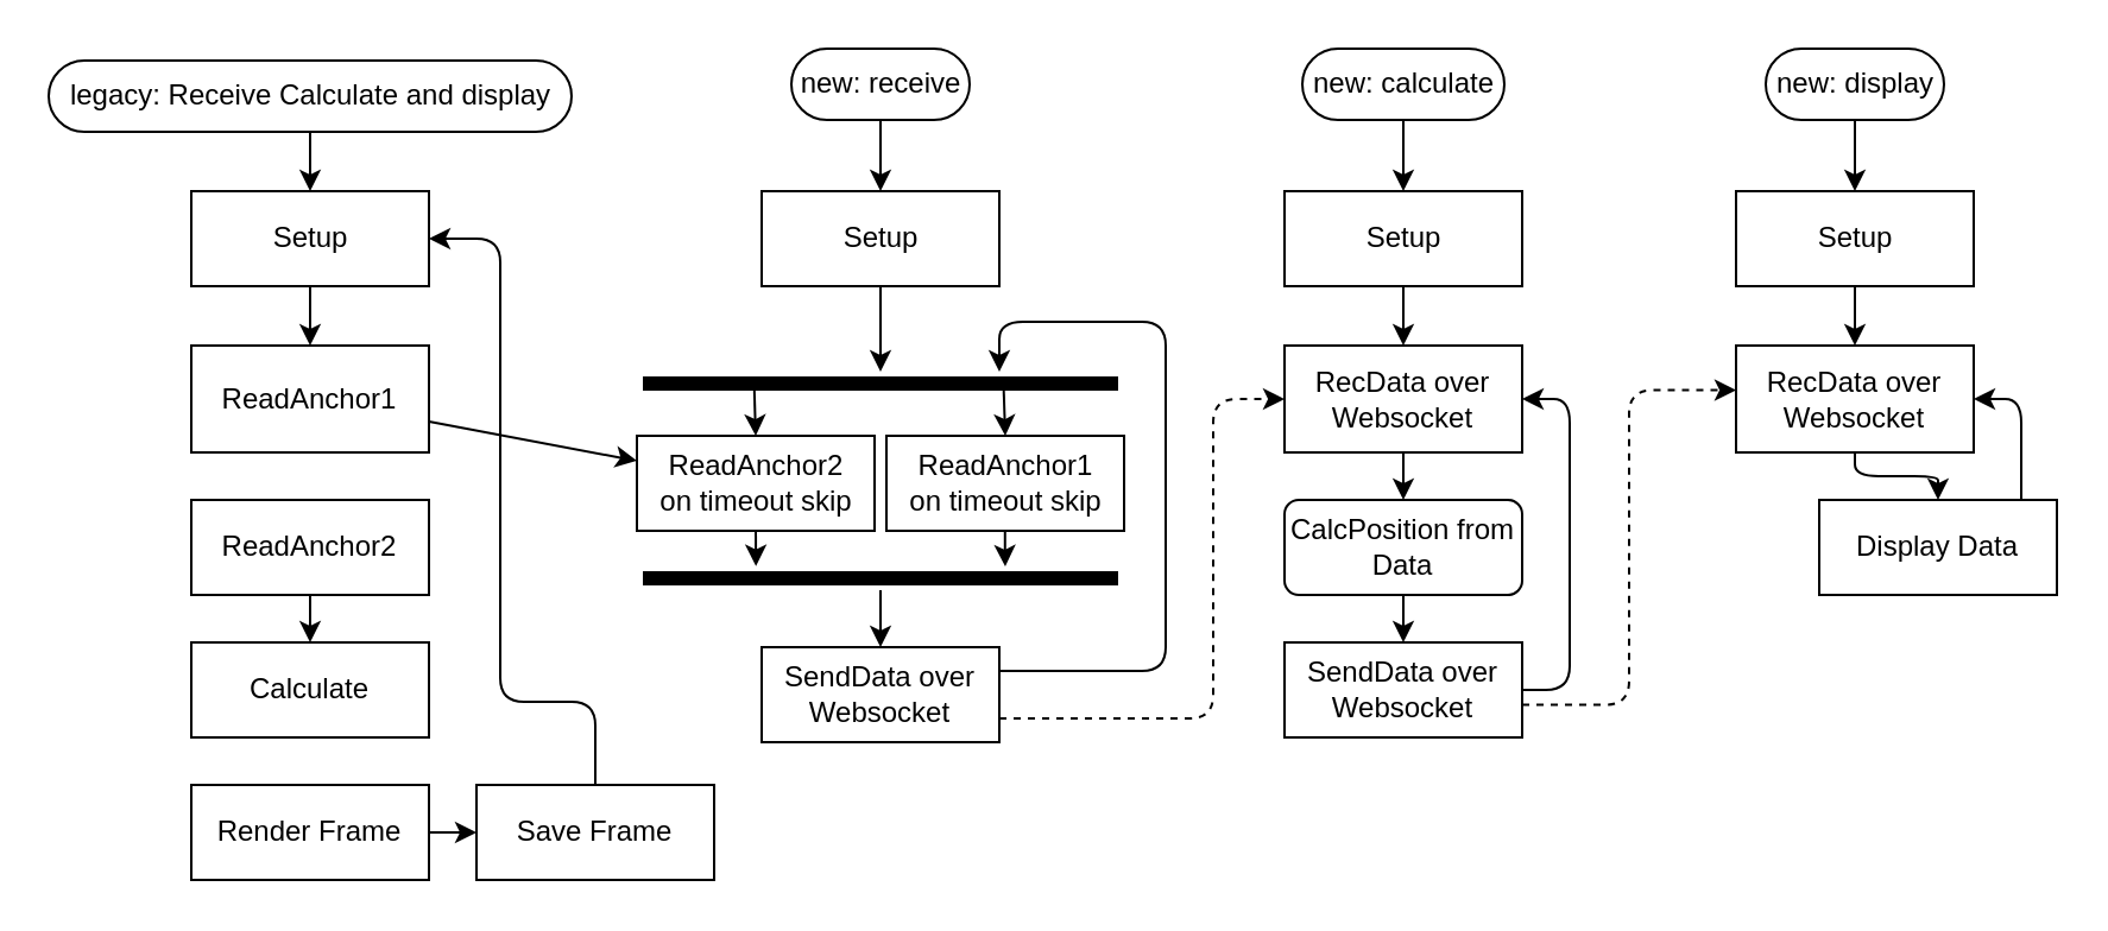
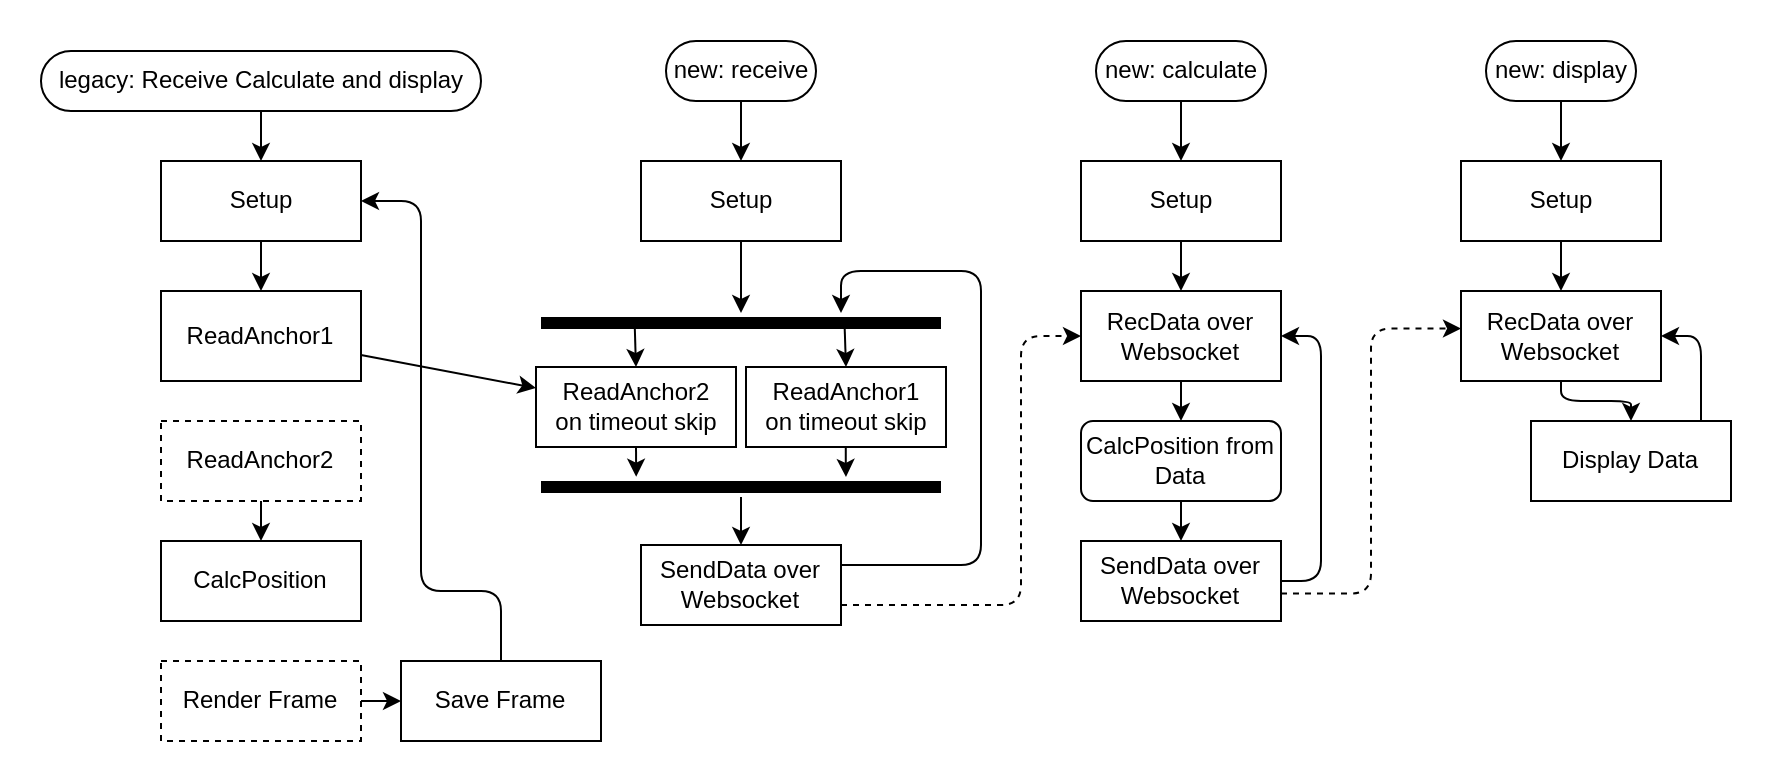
  <mxCell id="0" />
  <mxCell id="1" parent="0" />
  <mxCell id="2" value="" style="endArrow=classic;html=1;entryX=0.5;entryY=0;entryDx=0;entryDy=0;exitX=0.759;exitY=0.632;exitDx=0;exitDy=0;exitPerimeter=0;" edge="1" parent="1" source="44" target="19"><mxGeometry width="50" height="50" relative="1" as="geometry"><mxPoint x="326.8" y="170.45" as="sourcePoint" /><mxPoint x="327.5" y="206" as="targetPoint" /></mxGeometry></mxCell>
  <mxCell id="3" value="" style="endArrow=classic;html=1;entryX=0.5;entryY=0;entryDx=0;entryDy=0;exitX=0.234;exitY=0.445;exitDx=0;exitDy=0;exitPerimeter=0;" edge="1" parent="1" source="44" target="21"><mxGeometry width="50" height="50" relative="1" as="geometry"><mxPoint x="310" y="176" as="sourcePoint" /><mxPoint x="370" y="146" as="targetPoint" /></mxGeometry></mxCell>
  <mxCell id="4" style="edgeStyle=none;html=1;" edge="1" parent="1" source="5" target="7"><mxGeometry relative="1" as="geometry" /></mxCell>
  <mxCell id="5" value="legacy: Receive Calculate and display" style="html=1;dashed=0;whitespace=wrap;shape=mxgraph.dfd.start" vertex="1" parent="1"><mxGeometry x="20" y="25" width="220" height="30" as="geometry" /></mxCell>
  <mxCell id="6" value="" style="edgeStyle=none;html=1;" edge="1" parent="1" source="7" target="9"><mxGeometry relative="1" as="geometry" /></mxCell>
  <mxCell id="7" value="Setup" style="html=1;dashed=0;whitespace=wrap;" vertex="1" parent="1"><mxGeometry x="80" y="80" width="100" height="40" as="geometry" /></mxCell>
  <mxCell id="8" value="" style="edgeStyle=none;html=1;" edge="1" parent="1" source="9" target="21"><mxGeometry relative="1" as="geometry" /></mxCell>
  <mxCell id="9" value="ReadAnchor1" style="whiteSpace=wrap;html=1;dashed=0;" vertex="1" parent="1"><mxGeometry x="80" y="145" width="100" height="45" as="geometry" /></mxCell>
  <mxCell id="10" value="" style="edgeStyle=none;html=1;" edge="1" parent="1" source="11" target="12"><mxGeometry relative="1" as="geometry" /></mxCell>
- <mxCell id="11" value="ReadAnchor2" style="whiteSpace=wrap;html=1;dashed=0;" vertex="1" parent="1"><mxGeometry x="80" y="210" width="100" height="40" as="geometry" /></mxCell>
- <mxCell id="12" value="Calculate" style="whiteSpace=wrap;html=1;dashed=0;" vertex="1" parent="1"><mxGeometry x="80" y="270" width="100" height="40" as="geometry" /></mxCell>
+ <mxCell id="11" value="ReadAnchor2" style="whiteSpace=wrap;html=1;dashed=1;" vertex="1" parent="1"><mxGeometry x="80" y="210" width="100" height="40" as="geometry" /></mxCell>
+ <mxCell id="12" value="CalcPosition" style="whiteSpace=wrap;html=1;dashed=0;" vertex="1" parent="1"><mxGeometry x="80" y="270" width="100" height="40" as="geometry" /></mxCell>
  <mxCell id="13" style="edgeStyle=orthogonalEdgeStyle;html=1;exitX=1;exitY=0.5;exitDx=0;exitDy=0;entryX=0;entryY=0.5;entryDx=0;entryDy=0;" edge="1" parent="1" source="14" target="49"><mxGeometry relative="1" as="geometry" /></mxCell>
- <mxCell id="14" value="Render Frame" style="whiteSpace=wrap;html=1;dashed=0;" vertex="1" parent="1"><mxGeometry x="80" y="330" width="100" height="40" as="geometry" /></mxCell>
+ <mxCell id="14" value="Render Frame" style="whiteSpace=wrap;html=1;dashed=1;" vertex="1" parent="1"><mxGeometry x="80" y="330" width="100" height="40" as="geometry" /></mxCell>
  <mxCell id="15" style="edgeStyle=orthogonalEdgeStyle;html=1;entryX=0.5;entryY=0;entryDx=0;entryDy=0;" edge="1" parent="1" source="16" target="18"><mxGeometry relative="1" as="geometry" /></mxCell>
  <mxCell id="16" value="new: receive" style="html=1;dashed=0;whitespace=wrap;shape=mxgraph.dfd.start" vertex="1" parent="1"><mxGeometry x="332.5" y="20" width="75" height="30" as="geometry" /></mxCell>
  <mxCell id="17" style="edgeStyle=orthogonalEdgeStyle;html=1;exitX=0.5;exitY=1;exitDx=0;exitDy=0;" edge="1" parent="1" source="18" target="44"><mxGeometry relative="1" as="geometry"><mxPoint x="370" y="155" as="targetPoint" /></mxGeometry></mxCell>
  <mxCell id="18" value="Setup" style="html=1;dashed=0;whitespace=wrap;" vertex="1" parent="1"><mxGeometry x="320" y="80" width="100" height="40" as="geometry" /></mxCell>
  <mxCell id="19" value="ReadAnchor1&lt;br&gt;on timeout skip" style="whiteSpace=wrap;html=1;dashed=0;" vertex="1" parent="1"><mxGeometry x="372.5" y="183" width="100" height="40" as="geometry" /></mxCell>
  <mxCell id="20" style="edgeStyle=orthogonalEdgeStyle;html=1;exitX=0.5;exitY=1;exitDx=0;exitDy=0;entryX=0.238;entryY=-0.013;entryDx=0;entryDy=0;entryPerimeter=0;" edge="1" parent="1" source="21" target="46"><mxGeometry relative="1" as="geometry" /></mxCell>
  <mxCell id="21" value="ReadAnchor2&lt;br&gt;on timeout skip" style="whiteSpace=wrap;html=1;dashed=0;" vertex="1" parent="1"><mxGeometry x="267.5" y="183" width="100" height="40" as="geometry" /></mxCell>
  <mxCell id="22" style="edgeStyle=orthogonalEdgeStyle;html=1;exitX=1;exitY=0.75;exitDx=0;exitDy=0;entryX=0;entryY=0.5;entryDx=0;entryDy=0;dashed=1;" edge="1" parent="1" source="24" target="30"><mxGeometry relative="1" as="geometry"><Array as="points"><mxPoint x="510" y="302" /><mxPoint x="510" y="168" /></Array></mxGeometry></mxCell>
  <mxCell id="23" style="edgeStyle=orthogonalEdgeStyle;html=1;exitX=1;exitY=0.25;exitDx=0;exitDy=0;entryX=0.75;entryY=0;entryDx=0;entryDy=0;entryPerimeter=0;" edge="1" parent="1" source="24" target="44"><mxGeometry relative="1" as="geometry"><Array as="points"><mxPoint x="490" y="282" /><mxPoint x="490" y="135" /><mxPoint x="420" y="135" /></Array></mxGeometry></mxCell>
  <mxCell id="24" value="SendData over Websocket" style="whiteSpace=wrap;html=1;dashed=0;" vertex="1" parent="1"><mxGeometry x="320" y="272" width="100" height="40" as="geometry" /></mxCell>
  <mxCell id="25" style="edgeStyle=orthogonalEdgeStyle;html=1;entryX=0.5;entryY=0;entryDx=0;entryDy=0;" edge="1" parent="1" source="26" target="28"><mxGeometry relative="1" as="geometry" /></mxCell>
  <mxCell id="26" value="new: calculate" style="html=1;dashed=0;whitespace=wrap;shape=mxgraph.dfd.start" vertex="1" parent="1"><mxGeometry x="547.5" y="20" width="85" height="30" as="geometry" /></mxCell>
  <mxCell id="27" style="edgeStyle=orthogonalEdgeStyle;html=1;exitX=0.5;exitY=1;exitDx=0;exitDy=0;entryX=0.5;entryY=0;entryDx=0;entryDy=0;" edge="1" parent="1" source="28" target="30"><mxGeometry relative="1" as="geometry" /></mxCell>
  <mxCell id="28" value="Setup" style="html=1;dashed=0;whitespace=wrap;" vertex="1" parent="1"><mxGeometry x="540" y="80" width="100" height="40" as="geometry" /></mxCell>
  <mxCell id="29" style="edgeStyle=orthogonalEdgeStyle;html=1;exitX=0.5;exitY=1;exitDx=0;exitDy=0;entryX=0.5;entryY=0;entryDx=0;entryDy=0;" edge="1" parent="1" source="30" target="32"><mxGeometry relative="1" as="geometry" /></mxCell>
  <mxCell id="30" value="RecData over Websocket" style="whiteSpace=wrap;html=1;dashed=0;" vertex="1" parent="1"><mxGeometry x="540" y="145" width="100" height="45" as="geometry" /></mxCell>
  <mxCell id="31" style="edgeStyle=orthogonalEdgeStyle;html=1;exitX=0.5;exitY=1;exitDx=0;exitDy=0;entryX=0.5;entryY=0;entryDx=0;entryDy=0;" edge="1" parent="1" source="32" target="33"><mxGeometry relative="1" as="geometry" /></mxCell>
  <mxCell id="32" value="CalcPosition from Data" style="whiteSpace=wrap;html=1;dashed=0;rounded=1;" vertex="1" parent="1"><mxGeometry x="540" y="210" width="100" height="40" as="geometry" /></mxCell>
  <mxCell id="33" value="SendData over Websocket" style="whiteSpace=wrap;html=1;dashed=0;" vertex="1" parent="1"><mxGeometry x="540" y="270" width="100" height="40" as="geometry" /></mxCell>
  <mxCell id="34" style="edgeStyle=orthogonalEdgeStyle;html=1;entryX=1;entryY=0.5;entryDx=0;entryDy=0;exitX=1;exitY=0.5;exitDx=0;exitDy=0;" edge="1" parent="1" source="33" target="30"><mxGeometry relative="1" as="geometry"><mxPoint x="640" y="350" as="sourcePoint" /><Array as="points"><mxPoint x="660" y="290" /><mxPoint x="660" y="168" /><mxPoint x="640" y="168" /></Array></mxGeometry></mxCell>
  <mxCell id="35" style="edgeStyle=orthogonalEdgeStyle;html=1;exitX=1;exitY=0.75;exitDx=0;exitDy=0;entryX=0;entryY=0.5;entryDx=0;entryDy=0;dashed=1;" edge="1" parent="1"><mxGeometry relative="1" as="geometry"><mxPoint x="640" y="296.25" as="sourcePoint" /><mxPoint x="730" y="163.75" as="targetPoint" /><Array as="points"><mxPoint x="685" y="296.25" /><mxPoint x="685" y="164.25" /></Array></mxGeometry></mxCell>
  <mxCell id="36" style="edgeStyle=orthogonalEdgeStyle;html=1;exitX=0.5;exitY=0.5;exitDx=0;exitDy=15;exitPerimeter=0;entryX=0.5;entryY=0;entryDx=0;entryDy=0;" edge="1" parent="1" source="37" target="39"><mxGeometry relative="1" as="geometry" /></mxCell>
  <mxCell id="37" value="new: display" style="html=1;dashed=0;whitespace=wrap;shape=mxgraph.dfd.start" vertex="1" parent="1"><mxGeometry x="742.5" y="20" width="75" height="30" as="geometry" /></mxCell>
  <mxCell id="38" style="edgeStyle=orthogonalEdgeStyle;html=1;exitX=0.5;exitY=1;exitDx=0;exitDy=0;entryX=0.5;entryY=0;entryDx=0;entryDy=0;" edge="1" parent="1" source="39" target="41"><mxGeometry relative="1" as="geometry" /></mxCell>
  <mxCell id="39" value="Setup" style="html=1;dashed=0;whitespace=wrap;" vertex="1" parent="1"><mxGeometry x="730" y="80" width="100" height="40" as="geometry" /></mxCell>
  <mxCell id="40" style="edgeStyle=orthogonalEdgeStyle;html=1;exitX=0.5;exitY=1;exitDx=0;exitDy=0;entryX=0.5;entryY=0;entryDx=0;entryDy=0;" edge="1" parent="1" source="41" target="43"><mxGeometry relative="1" as="geometry" /></mxCell>
  <mxCell id="41" value="RecData over Websocket" style="whiteSpace=wrap;html=1;dashed=0;" vertex="1" parent="1"><mxGeometry x="730" y="145" width="100" height="45" as="geometry" /></mxCell>
  <mxCell id="42" style="edgeStyle=orthogonalEdgeStyle;html=1;exitX=1;exitY=0.5;exitDx=0;exitDy=0;entryX=1;entryY=0.5;entryDx=0;entryDy=0;" edge="1" parent="1" source="43" target="41"><mxGeometry relative="1" as="geometry"><Array as="points"><mxPoint x="850" y="230" /><mxPoint x="850" y="168" /></Array></mxGeometry></mxCell>
  <mxCell id="43" value="Display Data" style="whiteSpace=wrap;html=1;dashed=0;" vertex="1" parent="1"><mxGeometry x="765" y="210" width="100" height="40" as="geometry" /></mxCell>
  <mxCell id="44" value="" style="shape=line;html=1;strokeWidth=6;strokeColor=#000000;" vertex="1" parent="1"><mxGeometry x="270" y="156" width="200" height="10" as="geometry" /></mxCell>
  <mxCell id="45" style="edgeStyle=orthogonalEdgeStyle;html=1;entryX=0.5;entryY=0;entryDx=0;entryDy=0;" edge="1" parent="1" source="46" target="24"><mxGeometry relative="1" as="geometry" /></mxCell>
  <mxCell id="46" value="" style="shape=line;html=1;strokeWidth=6;strokeColor=#000000;" vertex="1" parent="1"><mxGeometry x="270" y="238" width="200" height="10" as="geometry" /></mxCell>
  <mxCell id="47" style="edgeStyle=orthogonalEdgeStyle;html=1;exitX=0.5;exitY=1;exitDx=0;exitDy=0;entryX=0.238;entryY=-0.013;entryDx=0;entryDy=0;entryPerimeter=0;" edge="1" parent="1"><mxGeometry relative="1" as="geometry"><mxPoint x="422.39" y="223.13" as="sourcePoint" /><mxPoint x="422.49" y="238" as="targetPoint" /><Array as="points"><mxPoint x="422.89" y="233.13" /><mxPoint x="422.89" y="233.13" /></Array></mxGeometry></mxCell>
  <mxCell id="48" style="edgeStyle=orthogonalEdgeStyle;html=1;exitX=0.5;exitY=0;exitDx=0;exitDy=0;entryX=1;entryY=0.5;entryDx=0;entryDy=0;" edge="1" parent="1" source="49" target="7"><mxGeometry relative="1" as="geometry"><Array as="points"><mxPoint x="250" y="295" /><mxPoint x="210" y="295" /><mxPoint x="210" y="100" /></Array></mxGeometry></mxCell>
  <mxCell id="49" value="Save Frame" style="whiteSpace=wrap;html=1;dashed=0;" vertex="1" parent="1"><mxGeometry x="200" y="330" width="100" height="40" as="geometry" /></mxCell>
